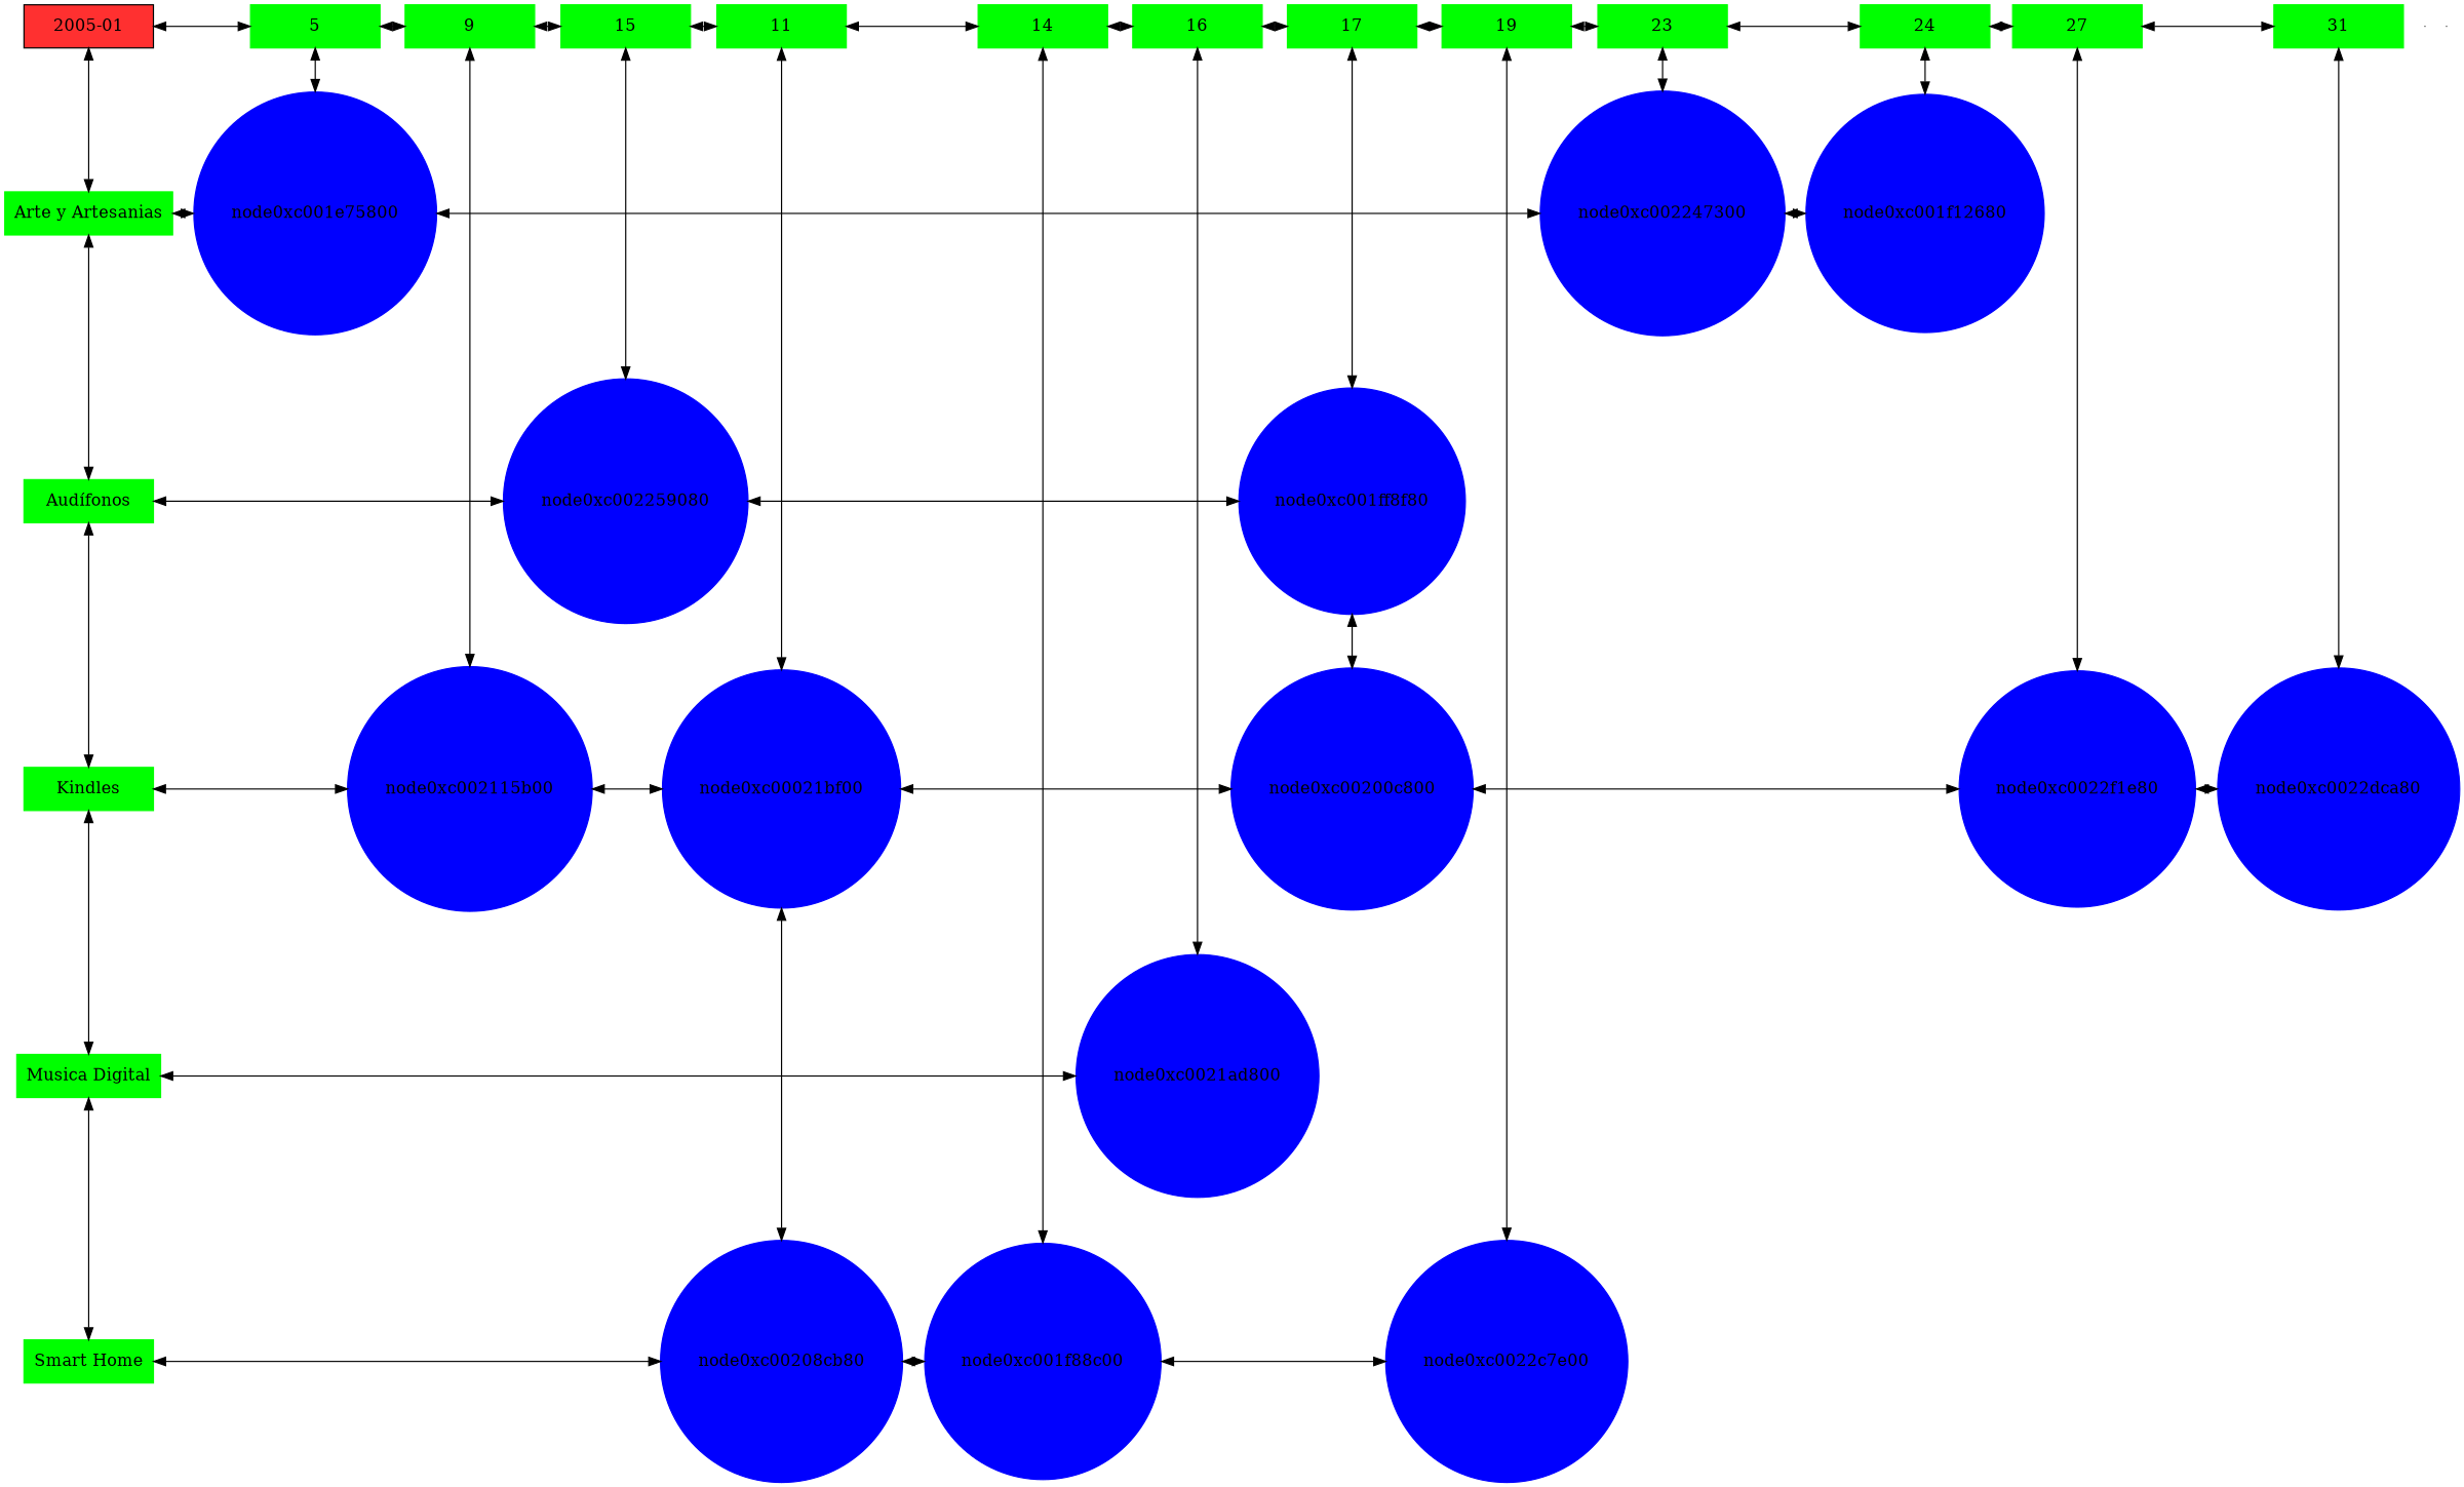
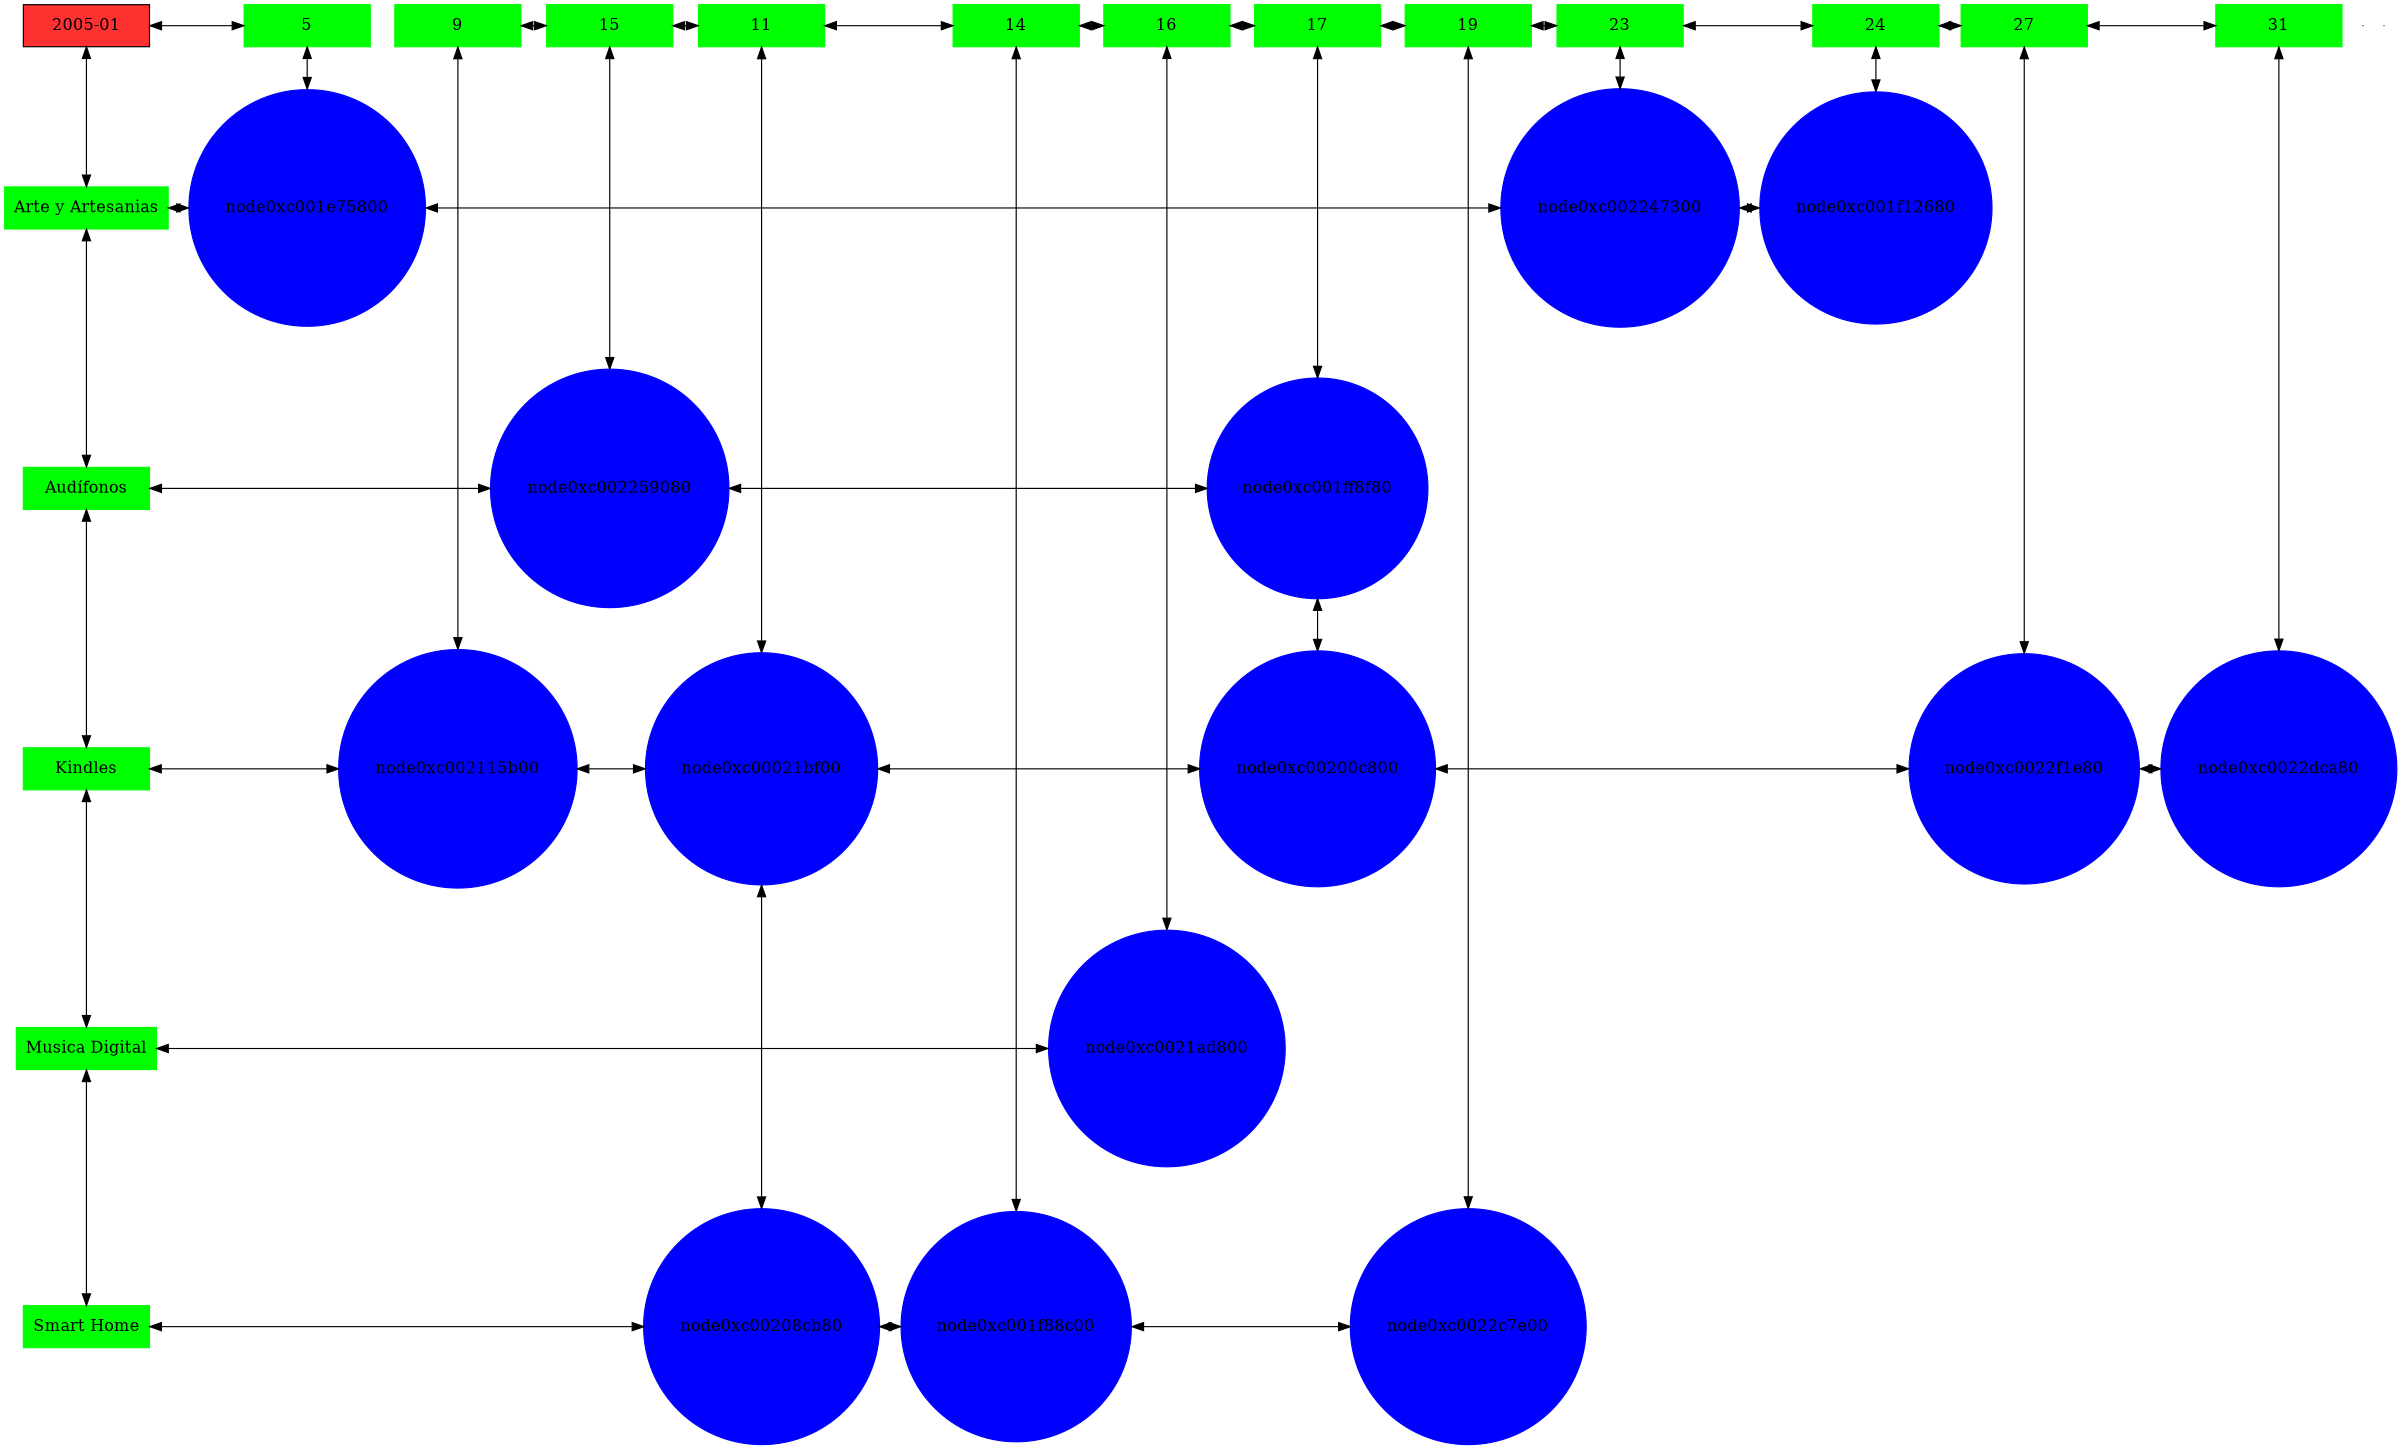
  digraph {
    node [group=1 shape=box style=filled color=green]
    edge [dir=both]
    n1 [fillcolor=firebrick1 label="2005-01" width=1.5 color=""]
    n2 [group=5 label=5 width=1.5]
    n3 [group=9 label=9 width=1.5]
    n4 [group=10 label=15 width=1.5]
    n5 [group=11 label=11 width=1.5]
    n6 [group=14 label=14 width=1.5]
    n7 [group=16 label=16 width=1.5]
    n8 [group=17 label=17 width=1.5]
    n9 [group=19 label=19 width=1.5]
    n10 [group=23 label=23 width=1.5]
    n11 [group=24 label=24 width=1.5]
    n12 [group=27 label=27 width=1.5]
    n13 [group=31 label=31 width=1.5]
    n14 [label="Arte y Artesanias" width=1.5]
    node0xc001e75800 [color=blue group=5 shape=circle width=0.5]
    node0xc002247300 [color=blue group=23 shape=circle width=0.5]
    node0xc001f12680 [color=blue group=24 shape=circle width=0.5]
    n18 [label="Audífonos" width=1.5]
    node0xc002259080 [color=blue group=10 shape=circle width=0.5]
    node0xc001ff8f80 [color=blue group=17 shape=circle width=0.5]
    n21 [label=Kindles width=1.5]
    node0xc002115b00 [color=blue group=9 shape=circle width=0.5]
    node0xc00021bf00 [color=blue group=11 shape=circle width=0.5]
    node0xc00200c800 [color=blue group=17 shape=circle width=0.5]
    node0xc0022f1e80 [color=blue group=27 shape=circle width=0.5]
    node0xc0022dca80 [color=blue group=31 shape=circle width=0.5]
    n27 [label="Musica Digital" width=1.5]
    node0xc0021ad800 [color=blue group=16 shape=circle width=0.5]
    n29 [label="Smart Home" width=1.5]
    node0xc00208cb80 [color=blue group=11 shape=circle width=0.5]
    node0xc001f88c00 [color=blue group=14 shape=circle width=0.5]
    node0xc0022c7e00 [color=blue group=19 shape=circle width=0.5]
    e0 [shape=point width=0 group="" style="" color=""]
    e1 [shape=point width=0 group="" style="" color=""]
    subgraph sub_1 {
      rank=same
      n1
      n2
    }
    subgraph sub_2 {
      rank=same
      n2
      n3
    }
    subgraph sub_3 {
      rank=same
      n3
      n4
    }
    subgraph sub_4 {
      rank=same
      n4
      n5
    }
    subgraph sub_5 {
      rank=same
      n5
      n6
    }
    subgraph sub_6 {
      rank=same
      n6
      n7
    }
    subgraph sub_7 {
      rank=same
      n7
      n8
    }
    subgraph sub_8 {
      rank=same
      n8
      n9
    }
    subgraph sub_9 {
      rank=same
      n9
      n10
    }
    subgraph sub_10 {
      rank=same
      n10
      n11
    }
    subgraph sub_11 {
      rank=same
      n11
      n12
    }
    subgraph sub_12 {
      rank=same
      n12
      n13
    }
    subgraph sub_13 {
      rank=same
      n14
      node0xc001e75800
    }
    subgraph sub_14 {
      rank=same
      node0xc001e75800
      node0xc002247300
    }
    subgraph sub_15 {
      rank=same
      node0xc002247300
      node0xc001f12680
    }
    subgraph sub_16 {
      rank=same
      n18
      node0xc002259080
    }
    subgraph sub_17 {
      rank=same
      node0xc002259080
      node0xc001ff8f80
    }
    subgraph sub_18 {
      rank=same
      n21
      node0xc002115b00
    }
    subgraph sub_19 {
      rank=same
      node0xc002115b00
      node0xc00021bf00
    }
    subgraph sub_20 {
      rank=same
      node0xc00021bf00
      node0xc00200c800
    }
    subgraph sub_21 {
      rank=same
      node0xc00200c800
      node0xc0022f1e80
    }
    subgraph sub_22 {
      rank=same
      node0xc0022f1e80
      node0xc0022dca80
    }
    subgraph sub_23 {
      rank=same
      n27
      node0xc0021ad800
    }
    subgraph sub_24 {
      rank=same
      n29
      node0xc00208cb80
    }
    subgraph sub_25 {
      rank=same
      node0xc00208cb80
      node0xc001f88c00
    }
    subgraph sub_26 {
      rank=same
      node0xc001f88c00
      node0xc0022c7e00
    }
    n1 -> n2
    n1 -> n14
-   n2 -> n3
    n2 -> node0xc001e75800
    n3 -> n4
    n3 -> node0xc002115b00
    n4 -> n5
    n4 -> node0xc002259080
    n5 -> n6
    n5 -> node0xc00021bf00
    n6 -> n7
    n6 -> node0xc001f88c00
    n7 -> n8
    n7 -> node0xc0021ad800
    n8 -> n9
    n8 -> node0xc001ff8f80
    n9 -> n10
    n9 -> node0xc0022c7e00
    n10 -> n11
    n10 -> node0xc002247300
    n11 -> n12
    n11 -> node0xc001f12680
    n12 -> n13
    n12 -> node0xc0022f1e80
    n13 -> node0xc0022dca80
    n14 -> node0xc001e75800
    n14 -> n18
    node0xc001e75800 -> node0xc002247300
    node0xc002247300 -> node0xc001f12680
    n18 -> node0xc002259080
    n18 -> n21
    node0xc002259080 -> node0xc001ff8f80
    node0xc001ff8f80 -> node0xc00200c800
    n21 -> node0xc002115b00
    n21 -> n27
    node0xc002115b00 -> node0xc00021bf00
    node0xc00021bf00 -> node0xc00200c800
    node0xc00021bf00 -> node0xc00208cb80
    node0xc00200c800 -> node0xc0022f1e80
    node0xc0022f1e80 -> node0xc0022dca80
    n27 -> node0xc0021ad800
    n27 -> n29
    n29 -> node0xc00208cb80
    node0xc00208cb80 -> node0xc001f88c00
    node0xc001f88c00 -> node0xc0022c7e00
  }
